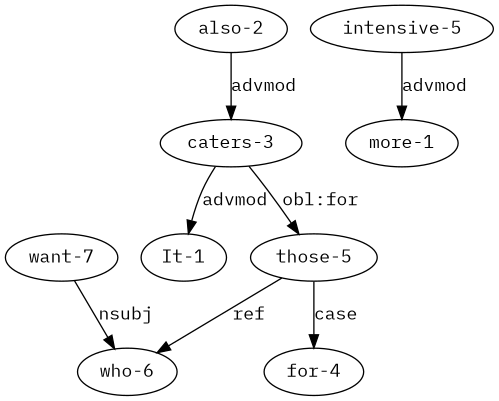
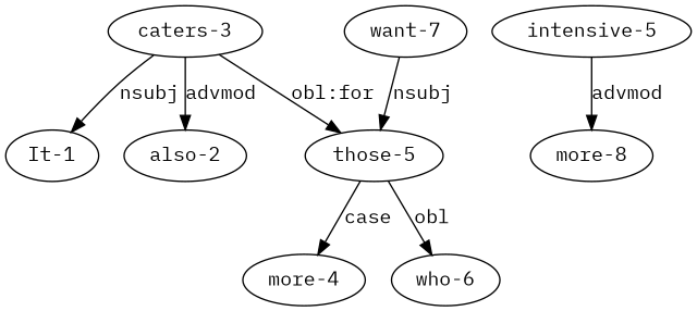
  digraph {
    fontname="IBM Plex Mono"
    node [fontname="IBM Plex Mono"]
    edge [fontname="IBM Plex Mono"]
    "caters-3"
    "It-1"
    "also-2"
    "those-5"
-   "for-4"
+   "for-4" [label="more-4"]
    "who-6"
    "want-7"
    n8 [label="intensive-5"]
-   "more-8" [label="more-1"]
-   "caters-3" -> "It-1" [label=advmod]
-   "also-2" -> "caters-3" [label=advmod]
+   "more-8"
+   "caters-3" -> "It-1" [label=nsubj]
+   "caters-3" -> "also-2" [label=advmod]
    "caters-3" -> "those-5" [label="obl:for"]
    "those-5" -> "for-4" [label=case]
-   "those-5" -> "who-6" [label=ref]
-   "want-7" -> "who-6" [label=nsubj]
+   "those-5" -> "who-6" [label=obl]
+   "want-7" -> "those-5" [label=nsubj]
    n8 -> "more-8" [label=advmod]
  }
